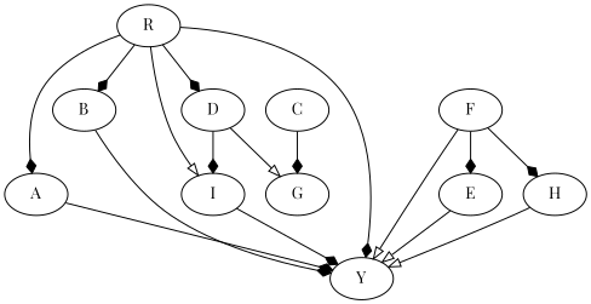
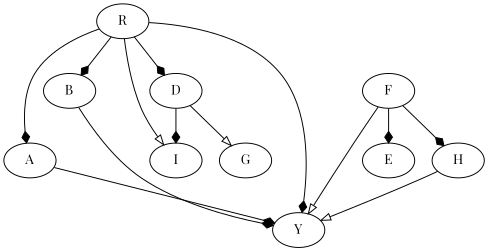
  digraph {
    fontname="Playfair Display"
    node [fontname="Playfair Display"]
    edge [arrowhead=diamond fontname="Playfair Display"]
    n1 [label=R]
    n2 [label=A]
    n3 [label=B]
    n4 [label=D]
    n5 [label=I]
    n6 [label=Y]
    n7 [label=G]
-   n8 [label=C]
    n9 [label=E]
    n10 [label=F]
    n11 [label=H]
    n1 -> n2
    n1 -> n3
    n1 -> n4
    n1 -> n5 [arrowhead=onormal]
    n1 -> n6
    n2 -> n6
    n3 -> n6
    n4 -> n5
    n4 -> n7 [arrowhead=onormal]
-   n5 -> n6
-   n8 -> n7
-   n9 -> n6 [arrowhead=onormal]
    n10 -> n6 [arrowhead=onormal]
    n10 -> n9
    n10 -> n11
    n11 -> n6 [arrowhead=onormal]
  }
